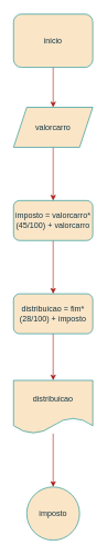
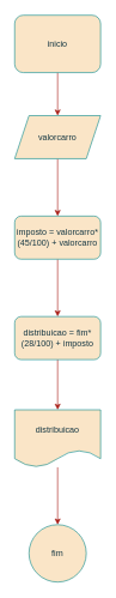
  <mxCell id="0" />
  <mxCell id="1" parent="0" />
  <mxCell id="2" value="" style="edgeStyle=orthogonalEdgeStyle;rounded=0;orthogonalLoop=1;jettySize=auto;html=1;labelBackgroundColor=none;strokeColor=#A8201A;fontColor=default;" edge="1" parent="1" source="3" target="5"><mxGeometry relative="1" as="geometry" /></mxCell>
  <mxCell id="3" value="inicio" style="whiteSpace=wrap;html=1;labelBackgroundColor=none;fillColor=#FAE5C7;strokeColor=#0F8B8D;fontColor=#143642;rounded=1;" vertex="1" parent="1"><mxGeometry x="20" y="20" width="120" height="80" as="geometry" /></mxCell>
  <mxCell id="4" value="" style="edgeStyle=orthogonalEdgeStyle;rounded=0;orthogonalLoop=1;jettySize=auto;html=1;labelBackgroundColor=none;strokeColor=#A8201A;fontColor=default;" edge="1" parent="1" source="5" target="7"><mxGeometry relative="1" as="geometry" /></mxCell>
  <mxCell id="5" value="valorcarro" style="shape=parallelogram;perimeter=parallelogramPerimeter;whiteSpace=wrap;html=1;fixedSize=1;labelBackgroundColor=none;fillColor=#FAE5C7;strokeColor=#0F8B8D;fontColor=#143642;" vertex="1" parent="1"><mxGeometry x="20" y="160" width="120" height="60" as="geometry" /></mxCell>
  <mxCell id="6" value="" style="edgeStyle=orthogonalEdgeStyle;rounded=0;orthogonalLoop=1;jettySize=auto;html=1;labelBackgroundColor=none;strokeColor=#A8201A;fontColor=default;" edge="1" parent="1" source="7" target="9"><mxGeometry relative="1" as="geometry" /></mxCell>
  <mxCell id="7" value="imposto = valorcarro*(45/100) + valorcarro" style="rounded=1;whiteSpace=wrap;html=1;labelBackgroundColor=none;fillColor=#FAE5C7;strokeColor=#0F8B8D;fontColor=#143642;" vertex="1" parent="1"><mxGeometry x="20" y="300" width="120" height="60" as="geometry" /></mxCell>
  <mxCell id="8" value="" style="edgeStyle=orthogonalEdgeStyle;rounded=0;orthogonalLoop=1;jettySize=auto;html=1;labelBackgroundColor=none;strokeColor=#A8201A;fontColor=default;" edge="1" parent="1" source="9" target="11"><mxGeometry relative="1" as="geometry" /></mxCell>
  <mxCell id="9" value="distribuicao = fim*(28/100) + imposto" style="rounded=1;whiteSpace=wrap;html=1;labelBackgroundColor=none;fillColor=#FAE5C7;strokeColor=#0F8B8D;fontColor=#143642;" vertex="1" parent="1"><mxGeometry x="20" y="440" width="120" height="60" as="geometry" /></mxCell>
  <mxCell id="10" value="" style="edgeStyle=orthogonalEdgeStyle;rounded=0;orthogonalLoop=1;jettySize=auto;html=1;labelBackgroundColor=none;strokeColor=#A8201A;fontColor=default;" edge="1" parent="1" source="11" target="12"><mxGeometry relative="1" as="geometry" /></mxCell>
  <mxCell id="11" value="distribuicao" style="shape=document;whiteSpace=wrap;html=1;boundedLbl=1;rounded=1;labelBackgroundColor=none;fillColor=#FAE5C7;strokeColor=#0F8B8D;fontColor=#143642;" vertex="1" parent="1"><mxGeometry x="20" y="570" width="120" height="80" as="geometry" /></mxCell>
- <mxCell id="12" value="imposto" style="ellipse;whiteSpace=wrap;html=1;rounded=1;labelBackgroundColor=none;fillColor=#FAE5C7;strokeColor=#0F8B8D;fontColor=#143642;" vertex="1" parent="1"><mxGeometry x="40" y="730" width="80" height="80" as="geometry" /></mxCell>
+ <mxCell id="12" value="fim" style="ellipse;whiteSpace=wrap;html=1;rounded=1;labelBackgroundColor=none;fillColor=#FAE5C7;strokeColor=#0F8B8D;fontColor=#143642;" vertex="1" parent="1"><mxGeometry x="40" y="730" width="80" height="80" as="geometry" /></mxCell>
